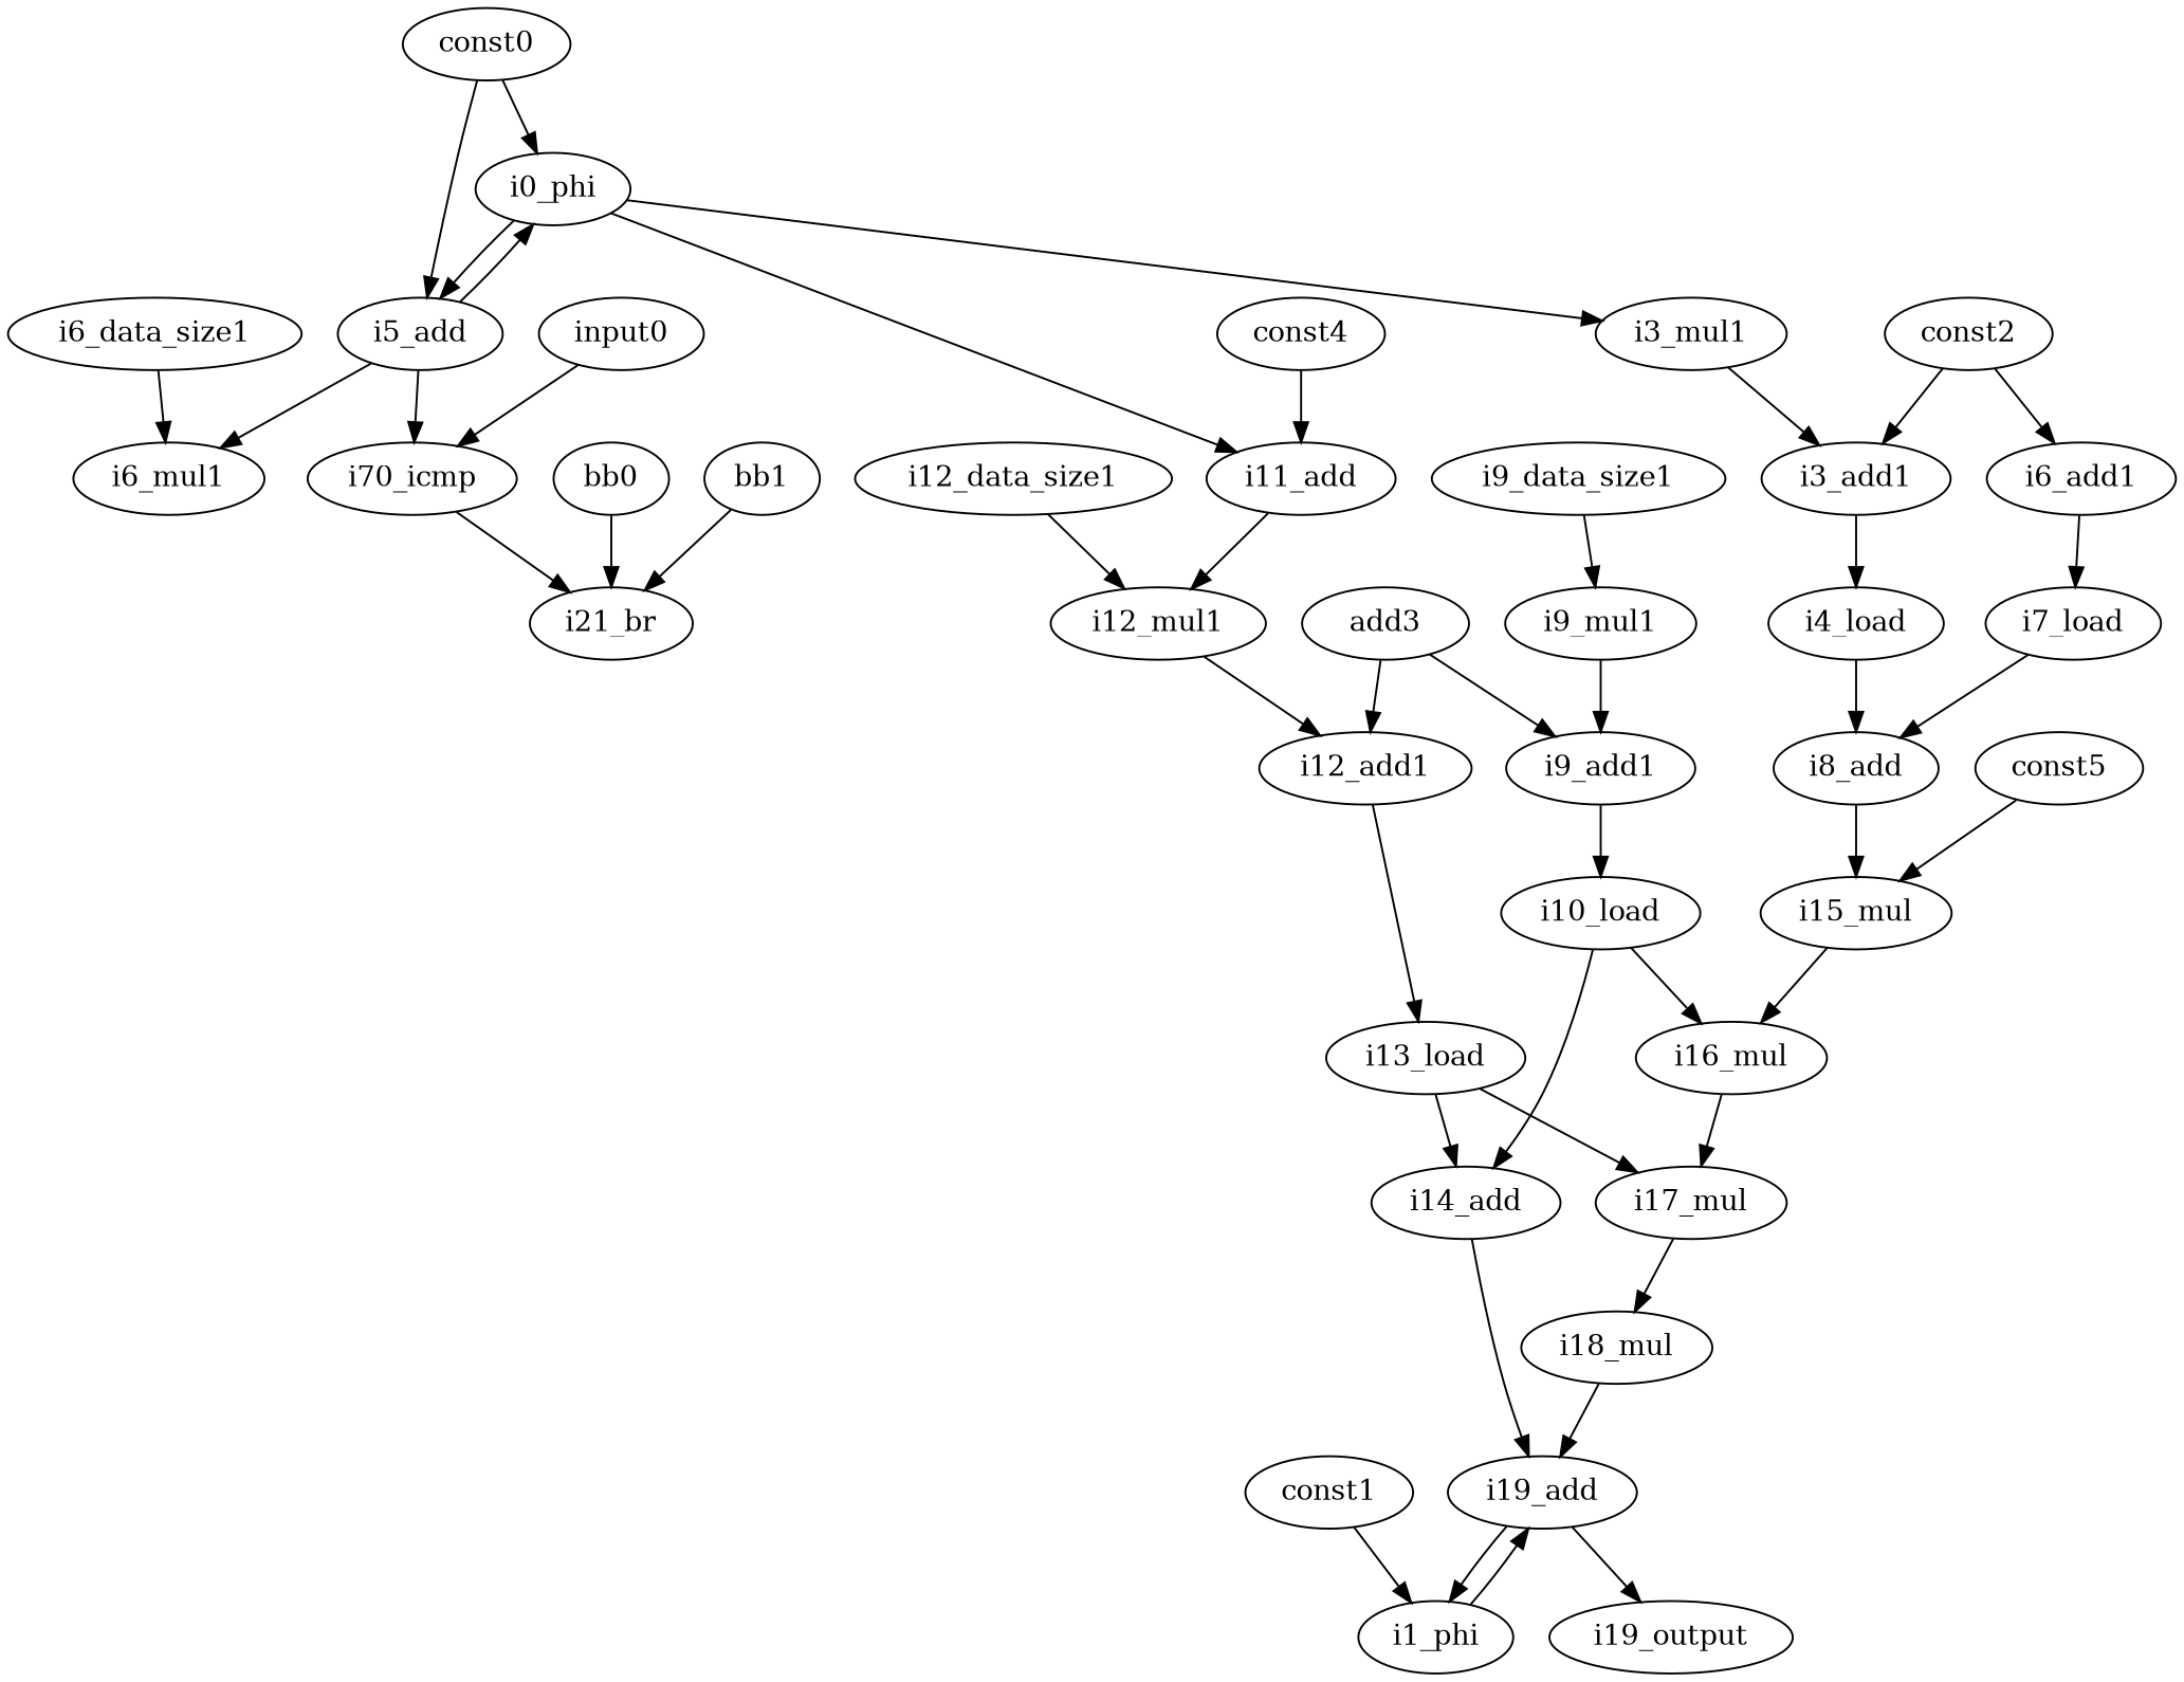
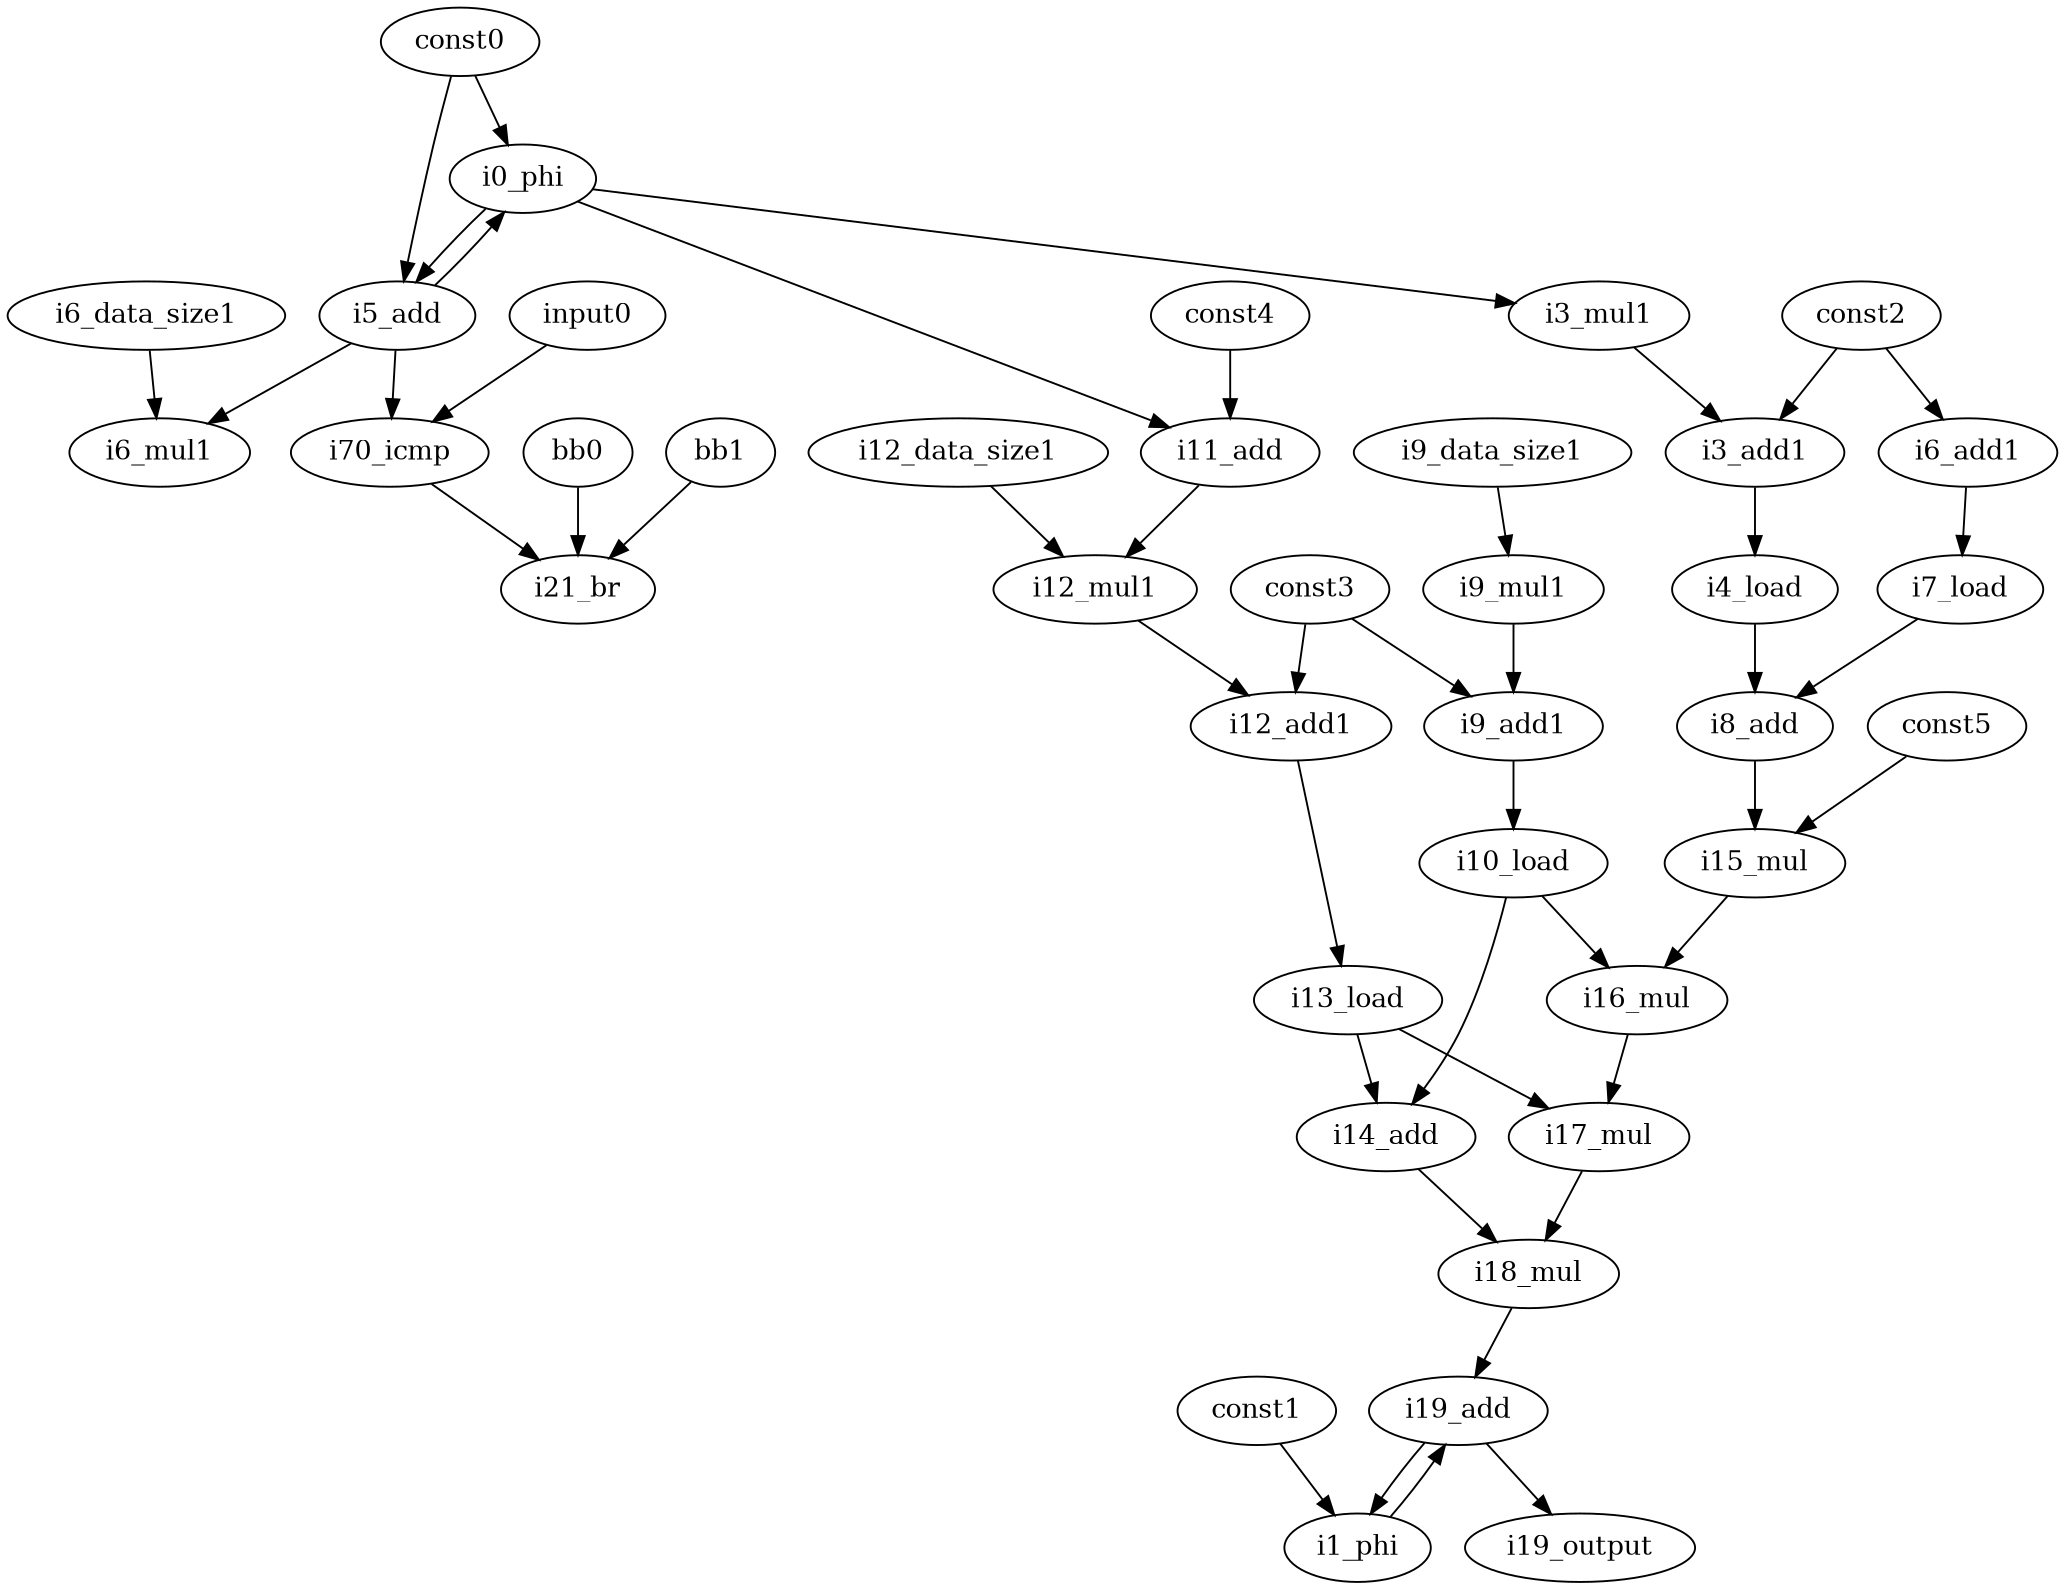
  digraph {
    node [opcode=const]
    edge [operand=any2input]
    const0 [constVal=1]
    i0_phi [opcode=phi]
    i5_add [opcode=add]
    i3_mul1 [opcode=mul]
    i11_add [opcode=add]
    i6_mul1 [opcode=mul]
    n7 [label=i70_icmp opcode=icmp]
    i3_add1 [opcode=add]
    i9_mul1 [opcode=mul]
    i9_add1 [opcode=add]
    i12_mul1 [opcode=mul]
    const1 [constVal=0]
    i1_phi [opcode=phi]
    i19_add [opcode=add]
    i19_output [opcode=output]
    const2 [constVal=2560]
    i6_add1 [opcode=add]
    i4_load [opcode=load]
    i7_load [opcode=load]
    i8_add [opcode=add]
    i15_mul [opcode=mul]
    i21_br [opcode=br]
    i6_data_size1 [constVal=4]
    i16_mul [opcode=mul]
-   const3 [constVal=2816 label=add3]
+   const3 [constVal=2816]
    i12_add1 [opcode=add]
    i10_load [opcode=load]
    i13_load [opcode=load]
    i9_data_size1 [constVal=4]
    i14_add [opcode=add]
    i18_mul [opcode=mul]
    i17_mul [opcode=mul]
    const4 [constVal=3]
    i12_data_size1 [constVal=4]
    const5 [constVal=12]
    input0 [opcode=input]
    bb0 [opcode=input]
    bb1 [opcode=input]
    const0 -> i0_phi [operand=LHS]
    const0 -> i5_add
    i0_phi -> i5_add
    i0_phi -> i3_mul1
    i0_phi -> i11_add
    i5_add -> i0_phi [operand=RHS]
    i5_add -> i6_mul1
    i5_add -> n7 [operand=LHS]
    i3_mul1 -> i3_add1
    i11_add -> i12_mul1
    n7 -> i21_br [operand=branch_cond]
    i3_add1 -> i4_load [operand=addr]
    i9_mul1 -> i9_add1
    i9_add1 -> i10_load [operand=addr]
    i12_mul1 -> i12_add1
    const1 -> i1_phi [operand=LHS]
    i1_phi -> i19_add
    i19_add -> i1_phi [operand=RHS]
    i19_add -> i19_output [operand=""]
    const2 -> i3_add1
    const2 -> i6_add1
    i6_add1 -> i7_load [operand=addr]
    i4_load -> i8_add
    i7_load -> i8_add
    i8_add -> i15_mul
    i15_mul -> i16_mul
    i6_data_size1 -> i6_mul1
    i16_mul -> i17_mul
    const3 -> i9_add1
    const3 -> i12_add1
    i12_add1 -> i13_load [operand=addr]
    i10_load -> i16_mul
    i10_load -> i14_add
    i13_load -> i14_add
    i13_load -> i17_mul
    i9_data_size1 -> i9_mul1
-   i14_add -> i19_add
+   i14_add -> i18_mul
    i18_mul -> i19_add
    i17_mul -> i18_mul
    const4 -> i11_add
    i12_data_size1 -> i12_mul1
    const5 -> i15_mul
    input0 -> n7 [operand=RHS]
    bb0 -> i21_br [operand=branch_true]
    bb1 -> i21_br [operand=branch_false]
  }
